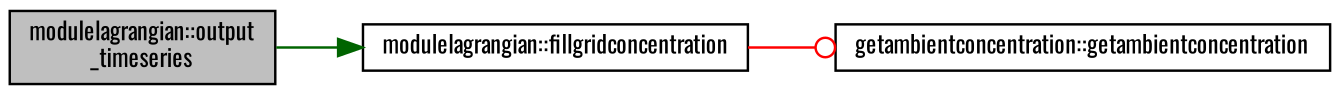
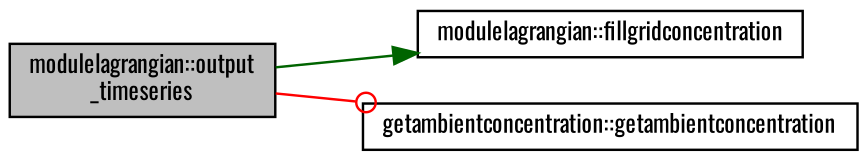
  digraph {
    fontname=Oswald
    rankdir=LR
    node [color=black fillcolor=white fontname=Oswald fontsize=10 shape=record style=filled]
    edge [fontname=Oswald fontsize=10 labelfontname=Helvetica labelfontsize=10 style=solid]
    n1 [fillcolor=grey75 fontcolor=black height=0.2 label="modulelagrangian::output\l_timeseries" width=0.4]
    n2 [height=0.2 label="modulelagrangian::fillgridconcentration" width=0.4]
    n3 [height=0.2 label="getambientconcentration::getambientconcentration" width=0.4]
    n1 -> n2 [arrowhead=normal color=darkgreen]
-   n2 -> n3 [arrowhead=odot color=red]
+   n1 -> n3 [arrowhead=odot color=red]
  }
